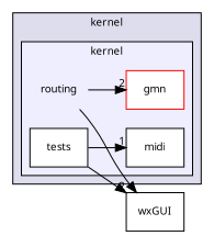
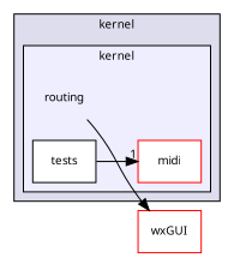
  digraph {
    compound=true
    rankdir=LR
    node [fontname=Sans fontsize=10 shape=box color=red fillcolor=white style=filled]
    edge [headlabel=2 labeldistance=1.5 labelfontname=Sans labelfontsize=10]
    n1 [label=routing shape=plaintext color="" fillcolor="" style=""]
-   n2 [label=gmn]
-   n3 [color=black label=midi]
+   n3 [label=midi]
    n4 [color=black label=tests]
-   n5 [color=black label=wxGUI]
+   n5 [label=wxGUI]
    subgraph cluster_1 {
      bgcolor="#ddddee"
      fontname=Sans
      fontsize=10
      label=kernel
      pencolor=black
      subgraph cluster_2 {
        bgcolor="#eeeeff"
        fontname=Sans
        fontsize=10
        label=kernel
        pencolor=black
        n1
-       n2
        n3
        n4
      }
    }
-   n1 -> n2
    n1 -> n5 [headlabel=4]
    n4 -> n3 [headlabel=1]
-   n4 -> n5
  }
